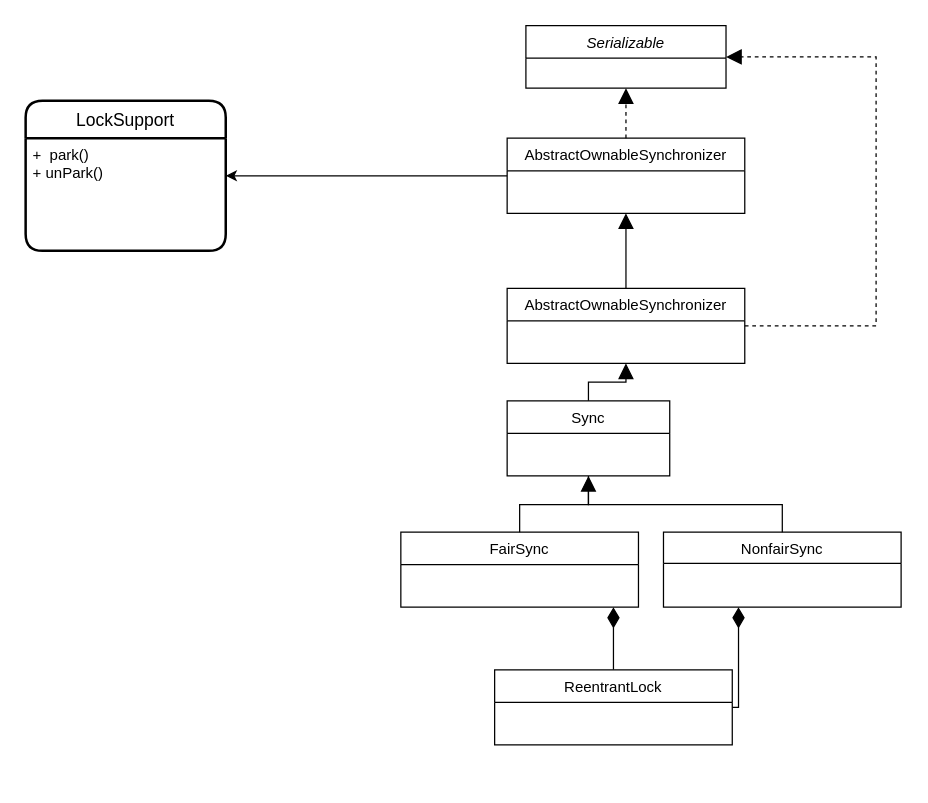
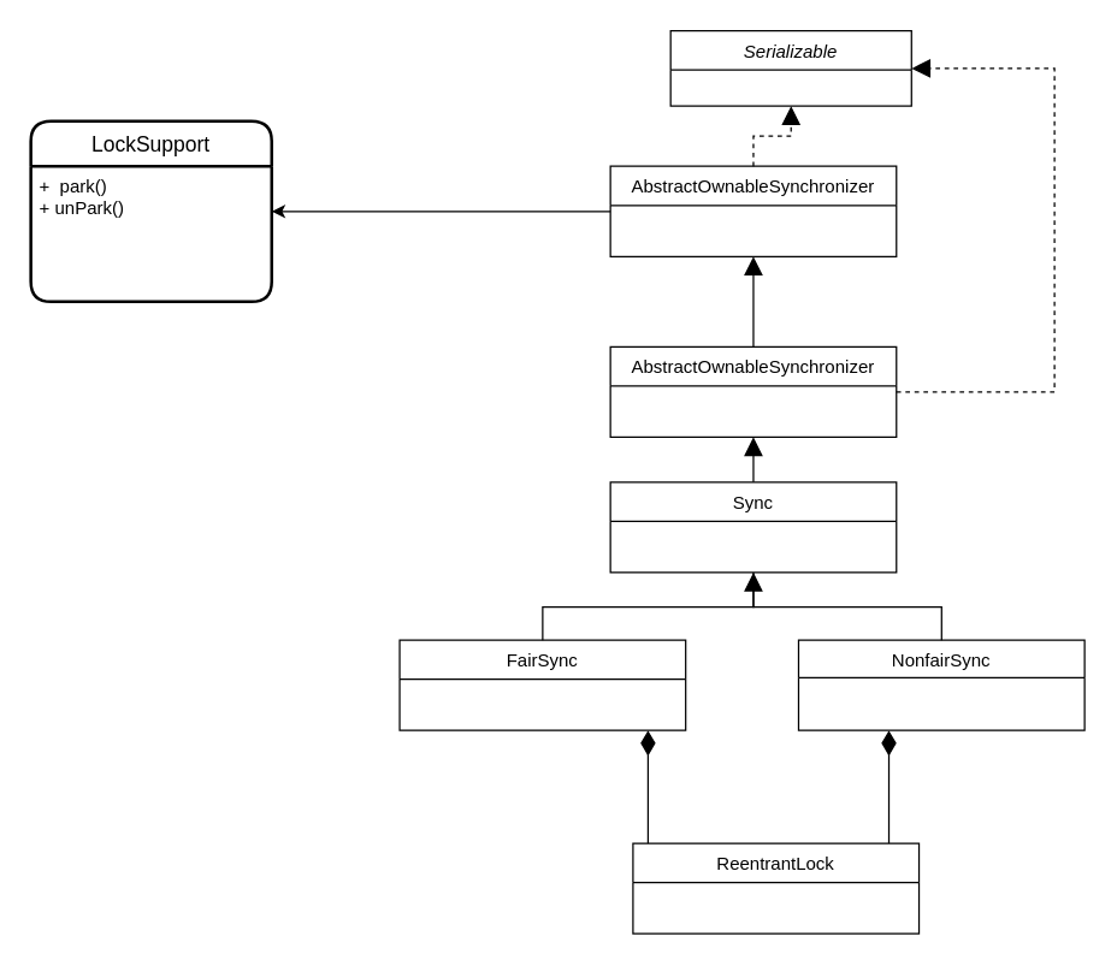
  <mxCell id="0" />
  <mxCell id="1" parent="0" />
- <mxCell id="2" value="Serializable" style="swimlane;fontStyle=2;align=center;verticalAlign=top;childLayout=stackLayout;horizontal=1;startSize=26;horizontalStack=0;resizeParent=1;resizeLast=0;collapsible=1;marginBottom=0;rounded=0;shadow=0;strokeWidth=1;" parent="1" vertex="1"><mxGeometry x="420" y="20" width="160" height="50" as="geometry"><mxRectangle x="230" y="140" width="160" height="26" as="alternateBounds" /></mxGeometry></mxCell>
+ <mxCell id="2" value="Serializable" style="swimlane;fontStyle=2;align=center;verticalAlign=top;childLayout=stackLayout;horizontal=1;startSize=26;horizontalStack=0;resizeParent=1;resizeLast=0;collapsible=1;marginBottom=0;rounded=0;shadow=0;strokeWidth=1;" parent="1" vertex="1"><mxGeometry x="445" y="20" width="160" height="50" as="geometry"><mxRectangle x="230" y="140" width="160" height="26" as="alternateBounds" /></mxGeometry></mxCell>
  <mxCell id="3" style="edgeStyle=orthogonalEdgeStyle;rounded=0;orthogonalLoop=1;jettySize=auto;html=1;endArrow=classic;endFill=1;endSize=6;strokeWidth=1;startSize=10;" edge="1" parent="1" source="4" target="18"><mxGeometry relative="1" as="geometry" /></mxCell>
  <mxCell id="4" value="AbstractOwnableSynchronizer" style="swimlane;fontStyle=0;align=center;verticalAlign=top;childLayout=stackLayout;horizontal=1;startSize=26;horizontalStack=0;resizeParent=1;resizeLast=0;collapsible=1;marginBottom=0;rounded=0;shadow=0;strokeWidth=1;" parent="1" vertex="1"><mxGeometry x="405" y="110" width="190" height="60" as="geometry"><mxRectangle x="130" y="380" width="160" height="26" as="alternateBounds" /></mxGeometry></mxCell>
  <mxCell id="5" value="" style="endArrow=block;endSize=10;endFill=1;shadow=0;strokeWidth=1;rounded=0;edgeStyle=elbowEdgeStyle;elbow=vertical;dashed=1;" parent="1" source="4" target="2" edge="1"><mxGeometry width="160" relative="1" as="geometry"><mxPoint x="400" y="63" as="sourcePoint" /><mxPoint x="400" y="63" as="targetPoint" /></mxGeometry></mxCell>
  <mxCell id="6" value="AbstractOwnableSynchronizer" style="swimlane;fontStyle=0;align=center;verticalAlign=top;childLayout=stackLayout;horizontal=1;startSize=26;horizontalStack=0;resizeParent=1;resizeLast=0;collapsible=1;marginBottom=0;rounded=0;shadow=0;strokeWidth=1;" vertex="1" parent="1"><mxGeometry x="405" y="230" width="190" height="60" as="geometry"><mxRectangle x="130" y="380" width="160" height="26" as="alternateBounds" /></mxGeometry></mxCell>
  <mxCell id="7" value="" style="endArrow=block;endSize=10;endFill=1;shadow=0;strokeWidth=1;rounded=0;edgeStyle=elbowEdgeStyle;elbow=vertical;exitX=0.5;exitY=0;exitDx=0;exitDy=0;" edge="1" parent="1" source="6" target="4"><mxGeometry width="160" relative="1" as="geometry"><mxPoint x="550" y="200" as="sourcePoint" /><mxPoint x="550" y="120" as="targetPoint" /></mxGeometry></mxCell>
  <mxCell id="8" value="" style="endArrow=block;endSize=10;endFill=1;shadow=0;strokeWidth=1;rounded=0;edgeStyle=elbowEdgeStyle;elbow=vertical;dashed=1;" edge="1" parent="1" source="6" target="2"><mxGeometry width="160" relative="1" as="geometry"><mxPoint x="640" y="270" as="sourcePoint" /><mxPoint x="520" y="20" as="targetPoint" /><Array as="points"><mxPoint x="700" y="120" /><mxPoint x="710" y="80" /></Array></mxGeometry></mxCell>
- <mxCell id="9" value="Sync" style="swimlane;fontStyle=0;align=center;verticalAlign=top;childLayout=stackLayout;horizontal=1;startSize=26;horizontalStack=0;resizeParent=1;resizeLast=0;collapsible=1;marginBottom=0;rounded=0;shadow=0;strokeWidth=1;" vertex="1" parent="1"><mxGeometry x="405" y="320" width="130" height="60" as="geometry"><mxRectangle x="130" y="380" width="160" height="26" as="alternateBounds" /></mxGeometry></mxCell>
+ <mxCell id="9" value="Sync" style="swimlane;fontStyle=0;align=center;verticalAlign=top;childLayout=stackLayout;horizontal=1;startSize=26;horizontalStack=0;resizeParent=1;resizeLast=0;collapsible=1;marginBottom=0;rounded=0;shadow=0;strokeWidth=1;" vertex="1" parent="1"><mxGeometry x="405" y="320" width="190" height="60" as="geometry"><mxRectangle x="130" y="380" width="160" height="26" as="alternateBounds" /></mxGeometry></mxCell>
  <mxCell id="10" value="" style="endArrow=block;endSize=10;endFill=1;shadow=0;strokeWidth=1;rounded=0;edgeStyle=elbowEdgeStyle;elbow=vertical;" edge="1" parent="1" source="9" target="6"><mxGeometry width="160" relative="1" as="geometry"><mxPoint x="500" y="360" as="sourcePoint" /><mxPoint x="500" y="260" as="targetPoint" /></mxGeometry></mxCell>
- <mxCell id="11" value="FairSync" style="swimlane;fontStyle=0;align=center;verticalAlign=top;childLayout=stackLayout;horizontal=1;startSize=26;horizontalStack=0;resizeParent=1;resizeLast=0;collapsible=1;marginBottom=0;rounded=0;shadow=0;strokeWidth=1;" vertex="1" parent="1"><mxGeometry x="320" y="425" width="190" height="60" as="geometry"><mxRectangle x="130" y="380" width="160" height="26" as="alternateBounds" /></mxGeometry></mxCell>
+ <mxCell id="11" value="FairSync" style="swimlane;fontStyle=0;align=center;verticalAlign=top;childLayout=stackLayout;horizontal=1;startSize=26;horizontalStack=0;resizeParent=1;resizeLast=0;collapsible=1;marginBottom=0;rounded=0;shadow=0;strokeWidth=1;" vertex="1" parent="1"><mxGeometry x="265" y="425" width="190" height="60" as="geometry"><mxRectangle x="130" y="380" width="160" height="26" as="alternateBounds" /></mxGeometry></mxCell>
  <mxCell id="12" value="NonfairSync" style="swimlane;fontStyle=0;align=center;verticalAlign=top;childLayout=stackLayout;horizontal=1;startSize=25;horizontalStack=0;resizeParent=1;resizeLast=0;collapsible=1;marginBottom=0;rounded=0;shadow=0;strokeWidth=1;" vertex="1" parent="1"><mxGeometry x="530" y="425" width="190" height="60" as="geometry"><mxRectangle x="130" y="380" width="160" height="26" as="alternateBounds" /></mxGeometry></mxCell>
  <mxCell id="13" value="" style="endArrow=block;endSize=10;endFill=1;shadow=0;strokeWidth=1;rounded=0;edgeStyle=elbowEdgeStyle;elbow=vertical;" edge="1" parent="1" source="11" target="9"><mxGeometry width="160" relative="1" as="geometry"><mxPoint x="650" y="460" as="sourcePoint" /><mxPoint x="520" y="370" as="targetPoint" /></mxGeometry></mxCell>
  <mxCell id="14" value="" style="endArrow=none;endSize=10;endFill=1;shadow=0;strokeWidth=1;rounded=0;edgeStyle=elbowEdgeStyle;elbow=vertical;" edge="1" parent="1" source="12" target="9"><mxGeometry width="160" relative="1" as="geometry"><mxPoint x="693.25" y="431.4" as="sourcePoint" /><mxPoint x="510" y="370" as="targetPoint" /></mxGeometry></mxCell>
  <mxCell id="15" style="edgeStyle=orthogonalEdgeStyle;rounded=0;orthogonalLoop=1;jettySize=auto;html=1;endArrow=diamondThin;endFill=1;endSize=14;" edge="1" parent="1" source="17" target="11"><mxGeometry relative="1" as="geometry"><Array as="points"><mxPoint x="430" y="540" /><mxPoint x="430" y="540" /></Array></mxGeometry></mxCell>
  <mxCell id="16" style="edgeStyle=orthogonalEdgeStyle;rounded=0;orthogonalLoop=1;jettySize=auto;html=1;endArrow=diamondThin;endFill=1;strokeWidth=1;endSize=14;" edge="1" parent="1" source="17" target="12"><mxGeometry relative="1" as="geometry"><Array as="points"><mxPoint x="590" y="500" /><mxPoint x="590" y="500" /></Array></mxGeometry></mxCell>
- <mxCell id="17" value="ReentrantLock" style="swimlane;fontStyle=0;align=center;verticalAlign=top;childLayout=stackLayout;horizontal=1;startSize=26;horizontalStack=0;resizeParent=1;resizeLast=0;collapsible=1;marginBottom=0;rounded=0;shadow=0;strokeWidth=1;" vertex="1" parent="1"><mxGeometry x="395" y="535" width="190" height="60" as="geometry"><mxRectangle x="130" y="380" width="160" height="26" as="alternateBounds" /></mxGeometry></mxCell>
+ <mxCell id="17" value="ReentrantLock" style="swimlane;fontStyle=0;align=center;verticalAlign=top;childLayout=stackLayout;horizontal=1;startSize=26;horizontalStack=0;resizeParent=1;resizeLast=0;collapsible=1;marginBottom=0;rounded=0;shadow=0;strokeWidth=1;" vertex="1" parent="1"><mxGeometry x="420" y="560" width="190" height="60" as="geometry"><mxRectangle x="130" y="380" width="160" height="26" as="alternateBounds" /></mxGeometry></mxCell>
  <mxCell id="18" value="LockSupport" style="swimlane;childLayout=stackLayout;horizontal=1;startSize=30;horizontalStack=0;rounded=1;fontSize=14;fontStyle=0;strokeWidth=2;resizeParent=0;resizeLast=1;shadow=0;dashed=0;align=center;" vertex="1" parent="1"><mxGeometry x="20" y="80" width="160" height="120" as="geometry" /></mxCell>
  <mxCell id="19" value="+  park()&#10;+ unPark()" style="align=left;strokeColor=none;fillColor=none;spacingLeft=4;fontSize=12;verticalAlign=top;resizable=0;rotatable=0;part=1;" vertex="1" parent="18"><mxGeometry y="30" width="160" height="90" as="geometry" /></mxCell>
